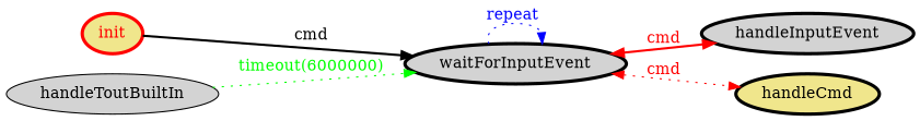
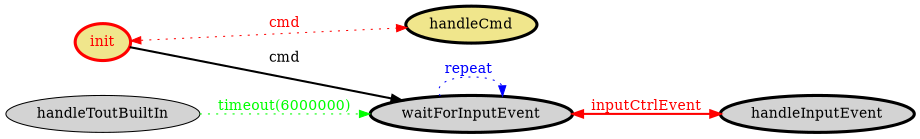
  digraph {
    rankdir=LR
    node [color=black fillcolor=lightgrey fontcolor=black penwidth=3 style=filled]
    edge [color=red fontcolor=red style=dotted]
    init [color=red fillcolor=khaki fontcolor=red]
    waitForInputEvent
    handleInputEvent
    handleCmd [fillcolor=khaki]
    handleToutBuiltIn [color="" fontcolor="" penwidth=""]
    init -> waitForInputEvent [color=black fontcolor=black label=cmd style=bold]
    waitForInputEvent -> waitForInputEvent [color=blue fontcolor=blue label="repeat "]
-   waitForInputEvent -> handleInputEvent [dir=both label=cmd style=bold]
-   waitForInputEvent -> handleCmd [dir=both label=cmd]
+   waitForInputEvent -> handleInputEvent [dir=both label=inputCtrlEvent style=bold]
+   init -> handleCmd [dir=both label=cmd]
    handleToutBuiltIn -> waitForInputEvent [color=green fontcolor=green label="timeout(6000000)"]
  }
